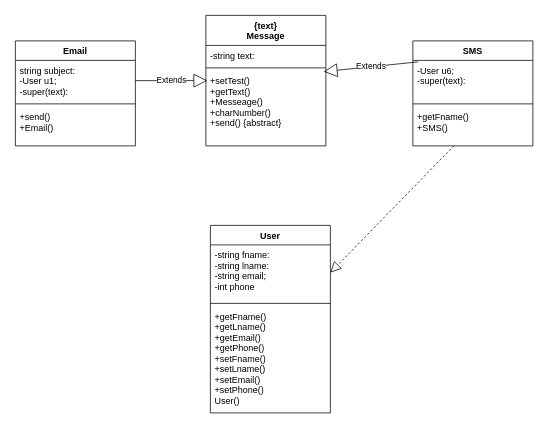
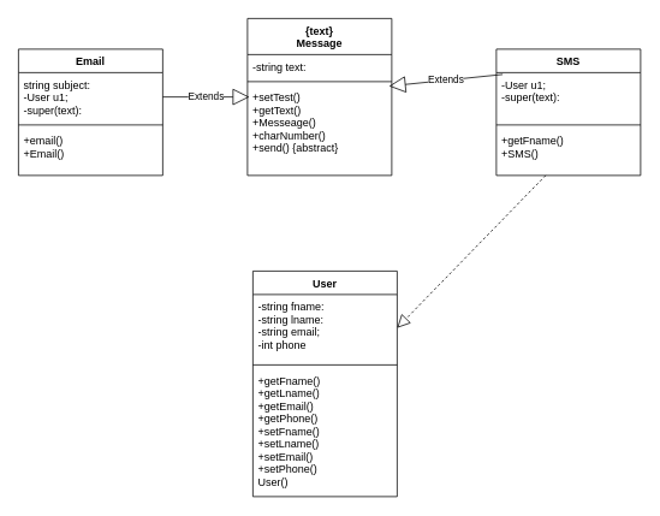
  <mxCell id="0" />
  <mxCell id="1" parent="0" />
  <mxCell id="2" value="SMS" style="swimlane;fontStyle=1;align=center;verticalAlign=top;childLayout=stackLayout;horizontal=1;startSize=26;horizontalStack=0;resizeParent=1;resizeParentMax=0;resizeLast=0;collapsible=1;marginBottom=0;" vertex="1" parent="1"><mxGeometry x="550" y="54" width="160" height="140" as="geometry" /></mxCell>
- <mxCell id="3" value="-User u6;&#10;-super(text):" style="text;strokeColor=none;fillColor=none;align=left;verticalAlign=top;spacingLeft=4;spacingRight=4;overflow=hidden;rotatable=0;points=[[0,0.5],[1,0.5]];portConstraint=eastwest;" vertex="1" parent="2"><mxGeometry y="26" width="160" height="54" as="geometry" /></mxCell>
+ <mxCell id="3" value="-User u1;&#10;-super(text):" style="text;strokeColor=none;fillColor=none;align=left;verticalAlign=top;spacingLeft=4;spacingRight=4;overflow=hidden;rotatable=0;points=[[0,0.5],[1,0.5]];portConstraint=eastwest;" vertex="1" parent="2"><mxGeometry y="26" width="160" height="54" as="geometry" /></mxCell>
  <mxCell id="4" value="" style="line;strokeWidth=1;fillColor=none;align=left;verticalAlign=middle;spacingTop=-1;spacingLeft=3;spacingRight=3;rotatable=0;labelPosition=right;points=[];portConstraint=eastwest;" vertex="1" parent="2"><mxGeometry y="80" width="160" height="8" as="geometry" /></mxCell>
  <mxCell id="5" value="+getFname()&#10;+SMS()" style="text;strokeColor=none;fillColor=none;align=left;verticalAlign=top;spacingLeft=4;spacingRight=4;overflow=hidden;rotatable=0;points=[[0,0.5],[1,0.5]];portConstraint=eastwest;" vertex="1" parent="2"><mxGeometry y="88" width="160" height="52" as="geometry" /></mxCell>
  <mxCell id="6" value="{text}&#10;Message" style="swimlane;fontStyle=1;align=center;verticalAlign=top;childLayout=stackLayout;horizontal=1;startSize=40;horizontalStack=0;resizeParent=1;resizeParentMax=0;resizeLast=0;collapsible=1;marginBottom=0;" vertex="1" parent="1"><mxGeometry x="274" y="20" width="160" height="174" as="geometry" /></mxCell>
  <mxCell id="7" value="-string text:" style="text;strokeColor=none;fillColor=none;align=left;verticalAlign=top;spacingLeft=4;spacingRight=4;overflow=hidden;rotatable=0;points=[[0,0.5],[1,0.5]];portConstraint=eastwest;" vertex="1" parent="6"><mxGeometry y="40" width="160" height="26" as="geometry" /></mxCell>
  <mxCell id="8" value="" style="line;strokeWidth=1;fillColor=none;align=left;verticalAlign=middle;spacingTop=-1;spacingLeft=3;spacingRight=3;rotatable=0;labelPosition=right;points=[];portConstraint=eastwest;" vertex="1" parent="6"><mxGeometry y="66" width="160" height="8" as="geometry" /></mxCell>
  <mxCell id="9" value="+setTest()&#10;+getText()&#10;+Messeage()&#10;+charNumber()&#10;+send() {abstract}" style="text;strokeColor=none;fillColor=none;align=left;verticalAlign=top;spacingLeft=4;spacingRight=4;overflow=hidden;rotatable=0;points=[[0,0.5],[1,0.5]];portConstraint=eastwest;" vertex="1" parent="6"><mxGeometry y="74" width="160" height="100" as="geometry" /></mxCell>
  <mxCell id="10" value="Email" style="swimlane;fontStyle=1;align=center;verticalAlign=top;childLayout=stackLayout;horizontal=1;startSize=26;horizontalStack=0;resizeParent=1;resizeParentMax=0;resizeLast=0;collapsible=1;marginBottom=0;" vertex="1" parent="1"><mxGeometry x="20" y="54" width="160" height="140" as="geometry" /></mxCell>
  <mxCell id="11" value="string subject:&#10;-User u1;&#10;-super(text):" style="text;strokeColor=none;fillColor=none;align=left;verticalAlign=top;spacingLeft=4;spacingRight=4;overflow=hidden;rotatable=0;points=[[0,0.5],[1,0.5]];portConstraint=eastwest;" vertex="1" parent="10"><mxGeometry y="26" width="160" height="54" as="geometry" /></mxCell>
  <mxCell id="12" value="" style="line;strokeWidth=1;fillColor=none;align=left;verticalAlign=middle;spacingTop=-1;spacingLeft=3;spacingRight=3;rotatable=0;labelPosition=right;points=[];portConstraint=eastwest;" vertex="1" parent="10"><mxGeometry y="80" width="160" height="8" as="geometry" /></mxCell>
- <mxCell id="13" value="+send()&#10;+Email()" style="text;strokeColor=none;fillColor=none;align=left;verticalAlign=top;spacingLeft=4;spacingRight=4;overflow=hidden;rotatable=0;points=[[0,0.5],[1,0.5]];portConstraint=eastwest;" vertex="1" parent="10"><mxGeometry y="88" width="160" height="52" as="geometry" /></mxCell>
+ <mxCell id="13" value="+email()&#10;+Email()" style="text;strokeColor=none;fillColor=none;align=left;verticalAlign=top;spacingLeft=4;spacingRight=4;overflow=hidden;rotatable=0;points=[[0,0.5],[1,0.5]];portConstraint=eastwest;" vertex="1" parent="10"><mxGeometry y="88" width="160" height="52" as="geometry" /></mxCell>
  <mxCell id="14" value="User" style="swimlane;fontStyle=1;align=center;verticalAlign=top;childLayout=stackLayout;horizontal=1;startSize=26;horizontalStack=0;resizeParent=1;resizeParentMax=0;resizeLast=0;collapsible=1;marginBottom=0;" vertex="1" parent="1"><mxGeometry x="280" y="300" width="160" height="250" as="geometry" /></mxCell>
  <mxCell id="15" value="-string fname:&#10;-string lname:&#10;-string email;&#10;-int phone" style="text;strokeColor=none;fillColor=none;align=left;verticalAlign=top;spacingLeft=4;spacingRight=4;overflow=hidden;rotatable=0;points=[[0,0.5],[1,0.5]];portConstraint=eastwest;" vertex="1" parent="14"><mxGeometry y="26" width="160" height="74" as="geometry" /></mxCell>
  <mxCell id="16" value="" style="line;strokeWidth=1;fillColor=none;align=left;verticalAlign=middle;spacingTop=-1;spacingLeft=3;spacingRight=3;rotatable=0;labelPosition=right;points=[];portConstraint=eastwest;" vertex="1" parent="14"><mxGeometry y="100" width="160" height="8" as="geometry" /></mxCell>
  <mxCell id="17" value="+getFname()&#10;+getLname()&#10;+getEmail()&#10;+getPhone()&#10;+setFname()&#10;+setLname()&#10;+setEmail()&#10;+setPhone()&#10;User()" style="text;strokeColor=none;fillColor=none;align=left;verticalAlign=top;spacingLeft=4;spacingRight=4;overflow=hidden;rotatable=0;points=[[0,0.5],[1,0.5]];portConstraint=eastwest;" vertex="1" parent="14"><mxGeometry y="108" width="160" height="142" as="geometry" /></mxCell>
  <mxCell id="18" value="Extends" style="endArrow=block;endSize=16;endFill=0;html=1;rounded=0;entryX=0.013;entryY=0.13;entryDx=0;entryDy=0;entryPerimeter=0;" edge="1" parent="1" source="11" target="9"><mxGeometry width="160" relative="1" as="geometry"><mxPoint x="170" y="106.5" as="sourcePoint" /><mxPoint x="270" y="107" as="targetPoint" /></mxGeometry></mxCell>
  <mxCell id="19" value="Extends" style="endArrow=block;endSize=16;endFill=0;html=1;rounded=0;exitX=0.044;exitY=0.037;exitDx=0;exitDy=0;exitPerimeter=0;entryX=0.981;entryY=0.01;entryDx=0;entryDy=0;entryPerimeter=0;" edge="1" parent="1" source="3" target="9"><mxGeometry width="160" relative="1" as="geometry"><mxPoint x="580" y="90" as="sourcePoint" /><mxPoint x="440" y="90" as="targetPoint" /></mxGeometry></mxCell>
  <mxCell id="20" value="" style="endArrow=block;dashed=1;endFill=0;endSize=12;html=1;rounded=0;entryX=1;entryY=0.5;entryDx=0;entryDy=0;" edge="1" parent="1" source="5" target="15"><mxGeometry width="160" relative="1" as="geometry"><mxPoint x="550" y="193.996" as="sourcePoint" /><mxPoint x="721.04" y="349.327" as="targetPoint" /></mxGeometry></mxCell>
